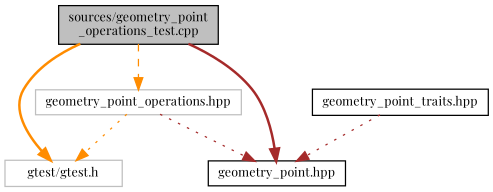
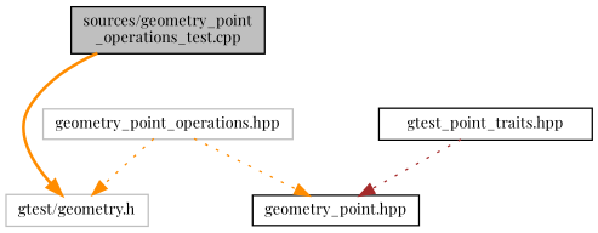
  digraph {
    fontname="Playfair Display"
    node [color=black fillcolor=white fontname="Playfair Display" fontsize=10 shape=record style=filled]
    edge [color=darkorange fontname="Playfair Display" fontsize=10 labelfontname=Helvetica labelfontsize=10 style=dotted]
    n1 [fillcolor=grey75 fontcolor=black height=0.2 label="sources/geometry_point\l_operations_test.cpp" width=0.4]
-   n2 [color=grey75 height=0.2 label="gtest/gtest.h" width=0.4]
+   n2 [color=grey75 height=0.2 label="gtest/geometry.h" width=0.4]
    n3 [height=0.2 label="geometry_point.hpp" width=0.4]
    n4 [color=grey75 height=0.2 label="geometry_point_operations.hpp" width=0.4]
-   n5 [height=0.2 label="geometry_point_traits.hpp" width=0.4]
+   n5 [height=0.2 label="gtest_point_traits.hpp" width=0.4]
    n1 -> n2 [style=bold]
-   n1 -> n3 [color=brown style=bold]
-   n1 -> n4 [style=dashed]
    n4 -> n2
-   n4 -> n3 [color=brown]
+   n4 -> n3
    n5 -> n3 [color=brown]
  }
